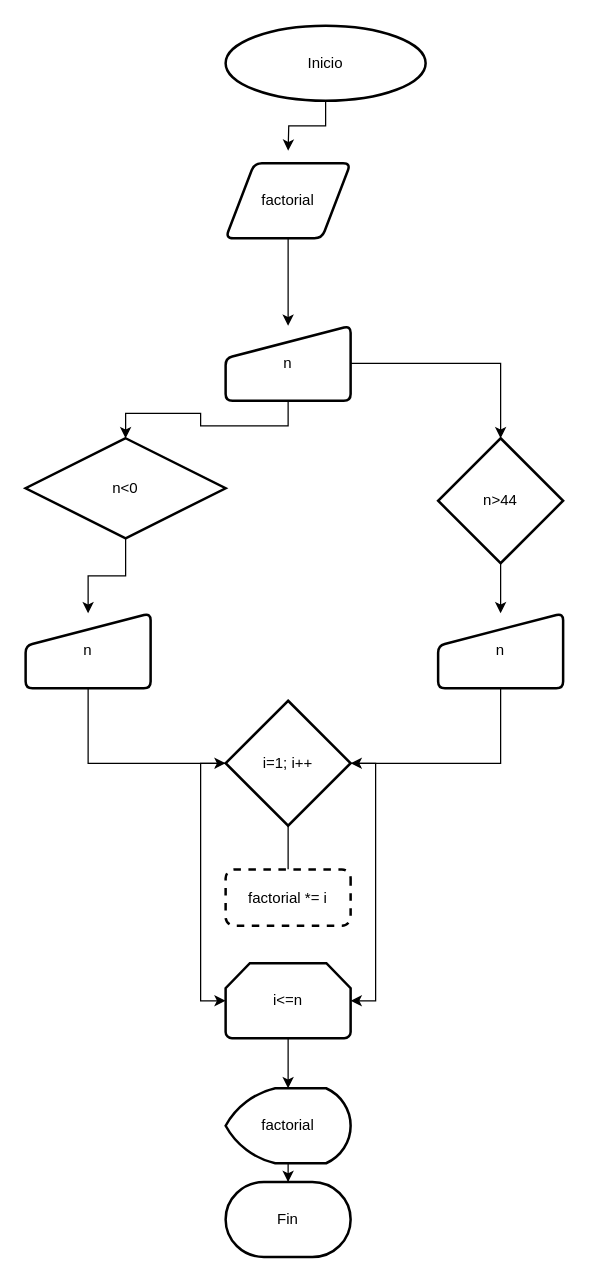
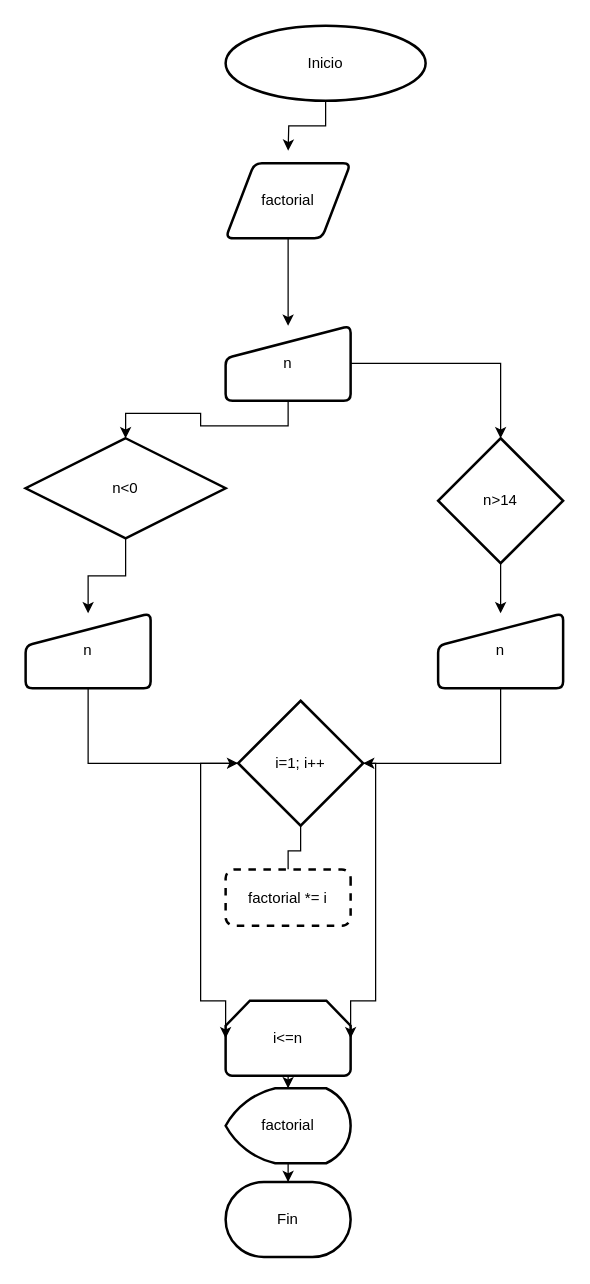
  <mxCell id="0" />
  <mxCell id="1" parent="0" />
  <mxCell id="2" value="" style="edgeStyle=orthogonalEdgeStyle;rounded=0;orthogonalLoop=1;jettySize=auto;html=1;" edge="1" parent="1" source="3"><mxGeometry relative="1" as="geometry"><mxPoint x="230" y="120" as="targetPoint" /></mxGeometry></mxCell>
  <mxCell id="3" value="Inicio" style="strokeWidth=2;html=1;shape=mxgraph.flowchart.start_1;whiteSpace=wrap;" vertex="1" parent="1"><mxGeometry x="180" y="20" width="160" height="60" as="geometry" /></mxCell>
  <mxCell id="4" value="" style="edgeStyle=orthogonalEdgeStyle;rounded=0;orthogonalLoop=1;jettySize=auto;html=1;" edge="1" parent="1" source="5" target="7"><mxGeometry relative="1" as="geometry" /></mxCell>
  <mxCell id="5" value="n" style="html=1;strokeWidth=2;shape=manualInput;whiteSpace=wrap;rounded=1;size=26;arcSize=11;" vertex="1" parent="1"><mxGeometry x="180" y="260" width="100" height="60" as="geometry" /></mxCell>
  <mxCell id="6" value="" style="edgeStyle=orthogonalEdgeStyle;rounded=0;orthogonalLoop=1;jettySize=auto;html=1;" edge="1" parent="1" source="7" target="12"><mxGeometry relative="1" as="geometry" /></mxCell>
- <mxCell id="7" value="n&amp;gt;44" style="strokeWidth=2;html=1;shape=mxgraph.flowchart.decision;whiteSpace=wrap;" vertex="1" parent="1"><mxGeometry x="350" y="350" width="100" height="100" as="geometry" /></mxCell>
+ <mxCell id="7" value="n&amp;gt;14" style="strokeWidth=2;html=1;shape=mxgraph.flowchart.decision;whiteSpace=wrap;" vertex="1" parent="1"><mxGeometry x="350" y="350" width="100" height="100" as="geometry" /></mxCell>
  <mxCell id="8" value="" style="edgeStyle=orthogonalEdgeStyle;rounded=0;orthogonalLoop=1;jettySize=auto;html=1;" edge="1" parent="1" source="9" target="11"><mxGeometry relative="1" as="geometry" /></mxCell>
  <mxCell id="9" value="n&amp;lt;0" style="strokeWidth=2;html=1;shape=mxgraph.flowchart.decision;whiteSpace=wrap;" vertex="1" parent="1"><mxGeometry x="20" y="350" width="160" height="80" as="geometry" /></mxCell>
  <mxCell id="10" style="edgeStyle=orthogonalEdgeStyle;rounded=0;orthogonalLoop=1;jettySize=auto;html=1;entryX=0.5;entryY=0;entryDx=0;entryDy=0;entryPerimeter=0;" edge="1" parent="1" source="5" target="9"><mxGeometry relative="1" as="geometry" /></mxCell>
  <mxCell id="11" value="n" style="html=1;strokeWidth=2;shape=manualInput;whiteSpace=wrap;rounded=1;size=26;arcSize=11;" vertex="1" parent="1"><mxGeometry x="20" y="490" width="100" height="60" as="geometry" /></mxCell>
  <mxCell id="12" value="n" style="html=1;strokeWidth=2;shape=manualInput;whiteSpace=wrap;rounded=1;size=26;arcSize=11;" vertex="1" parent="1"><mxGeometry x="350" y="490" width="100" height="60" as="geometry" /></mxCell>
  <mxCell id="13" value="" style="edgeStyle=orthogonalEdgeStyle;rounded=0;orthogonalLoop=1;jettySize=auto;html=1;endArrow=none;" edge="1" parent="1" source="14" target="17"><mxGeometry relative="1" as="geometry" /></mxCell>
- <mxCell id="14" value="i=1; i++" style="strokeWidth=2;html=1;shape=mxgraph.flowchart.decision;whiteSpace=wrap;" vertex="1" parent="1"><mxGeometry x="180" y="560" width="100" height="100" as="geometry" /></mxCell>
+ <mxCell id="14" value="i=1; i++" style="strokeWidth=2;html=1;shape=mxgraph.flowchart.decision;whiteSpace=wrap;" vertex="1" parent="1"><mxGeometry x="190" y="560" width="100" height="100" as="geometry" /></mxCell>
  <mxCell id="15" style="edgeStyle=orthogonalEdgeStyle;rounded=0;orthogonalLoop=1;jettySize=auto;html=1;entryX=0;entryY=0.5;entryDx=0;entryDy=0;entryPerimeter=0;" edge="1" parent="1" source="11" target="14"><mxGeometry relative="1" as="geometry"><Array as="points"><mxPoint x="70" y="610" /></Array></mxGeometry></mxCell>
  <mxCell id="16" style="edgeStyle=orthogonalEdgeStyle;rounded=0;orthogonalLoop=1;jettySize=auto;html=1;entryX=1;entryY=0.5;entryDx=0;entryDy=0;entryPerimeter=0;" edge="1" parent="1" source="12" target="14"><mxGeometry relative="1" as="geometry"><Array as="points"><mxPoint x="400" y="610" /></Array></mxGeometry></mxCell>
  <mxCell id="17" value="factorial *= i" style="rounded=1;whiteSpace=wrap;html=1;absoluteArcSize=1;arcSize=14;strokeWidth=2;direction=south;dashed=1;" vertex="1" parent="1"><mxGeometry x="180" y="695" width="100" height="45" as="geometry" /></mxCell>
  <mxCell id="18" value="" style="edgeStyle=orthogonalEdgeStyle;rounded=0;orthogonalLoop=1;jettySize=auto;html=1;" edge="1" parent="1" source="19" target="5"><mxGeometry relative="1" as="geometry" /></mxCell>
  <mxCell id="19" value="factorial" style="shape=parallelogram;html=1;strokeWidth=2;perimeter=parallelogramPerimeter;whiteSpace=wrap;rounded=1;arcSize=12;size=0.23;" vertex="1" parent="1"><mxGeometry x="180" y="130" width="100" height="60" as="geometry" /></mxCell>
  <mxCell id="20" value="" style="edgeStyle=orthogonalEdgeStyle;rounded=0;orthogonalLoop=1;jettySize=auto;html=1;" edge="1" parent="1" source="21" target="25"><mxGeometry relative="1" as="geometry" /></mxCell>
- <mxCell id="21" value="i&amp;lt;=n" style="strokeWidth=2;html=1;shape=mxgraph.flowchart.loop_limit;whiteSpace=wrap;" vertex="1" parent="1"><mxGeometry x="180" y="770" width="100" height="60" as="geometry" /></mxCell>
+ <mxCell id="21" value="i&amp;lt;=n" style="strokeWidth=2;html=1;shape=mxgraph.flowchart.loop_limit;whiteSpace=wrap;" vertex="1" parent="1"><mxGeometry x="180" y="800" width="100" height="60" as="geometry" /></mxCell>
  <mxCell id="22" style="edgeStyle=orthogonalEdgeStyle;rounded=0;orthogonalLoop=1;jettySize=auto;html=1;entryX=0;entryY=0.5;entryDx=0;entryDy=0;entryPerimeter=0;" edge="1" parent="1" source="14" target="21"><mxGeometry relative="1" as="geometry"><Array as="points"><mxPoint x="160" y="610" /><mxPoint x="160" y="800" /></Array></mxGeometry></mxCell>
  <mxCell id="23" style="edgeStyle=orthogonalEdgeStyle;rounded=0;orthogonalLoop=1;jettySize=auto;html=1;entryX=1;entryY=0.5;entryDx=0;entryDy=0;entryPerimeter=0;" edge="1" parent="1" source="14" target="21"><mxGeometry relative="1" as="geometry"><Array as="points"><mxPoint x="300" y="610" /><mxPoint x="300" y="800" /></Array></mxGeometry></mxCell>
  <mxCell id="24" value="" style="edgeStyle=orthogonalEdgeStyle;rounded=0;orthogonalLoop=1;jettySize=auto;html=1;" edge="1" parent="1" source="25" target="26"><mxGeometry relative="1" as="geometry" /></mxCell>
  <mxCell id="25" value="factorial" style="strokeWidth=2;html=1;shape=mxgraph.flowchart.display;whiteSpace=wrap;" vertex="1" parent="1"><mxGeometry x="180" y="870" width="100" height="60" as="geometry" /></mxCell>
  <mxCell id="26" value="Fin" style="strokeWidth=2;html=1;shape=mxgraph.flowchart.terminator;whiteSpace=wrap;" vertex="1" parent="1"><mxGeometry x="180" y="945" width="100" height="60" as="geometry" /></mxCell>
